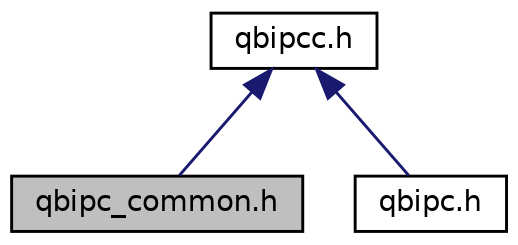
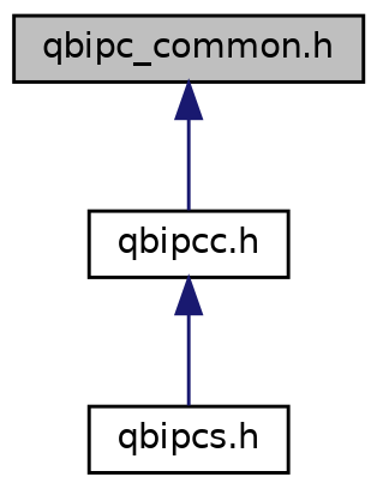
  digraph {
    fontname="DejaVu Sans"
    node [color=black fillcolor=white fontname="DejaVu Sans" fontsize=10 shape=record style=filled]
    edge [color=midnightblue dir=back fontname="DejaVu Sans" fontsize=10 labelfontname=Helvetica labelfontsize=10 style=solid]
    n1 [fillcolor=grey75 fontcolor=black height=0.2 label="qbipc_common.h" width=0.4]
    n2 [height=0.2 label="qbipcc.h" width=0.4]
-   n3 [height=0.2 label="qbipc.h" width=0.4]
-   n2 -> n1
+   n3 [height=0.2 label="qbipcs.h" width=0.4]
+   n1 -> n2
    n2 -> n3
  }
